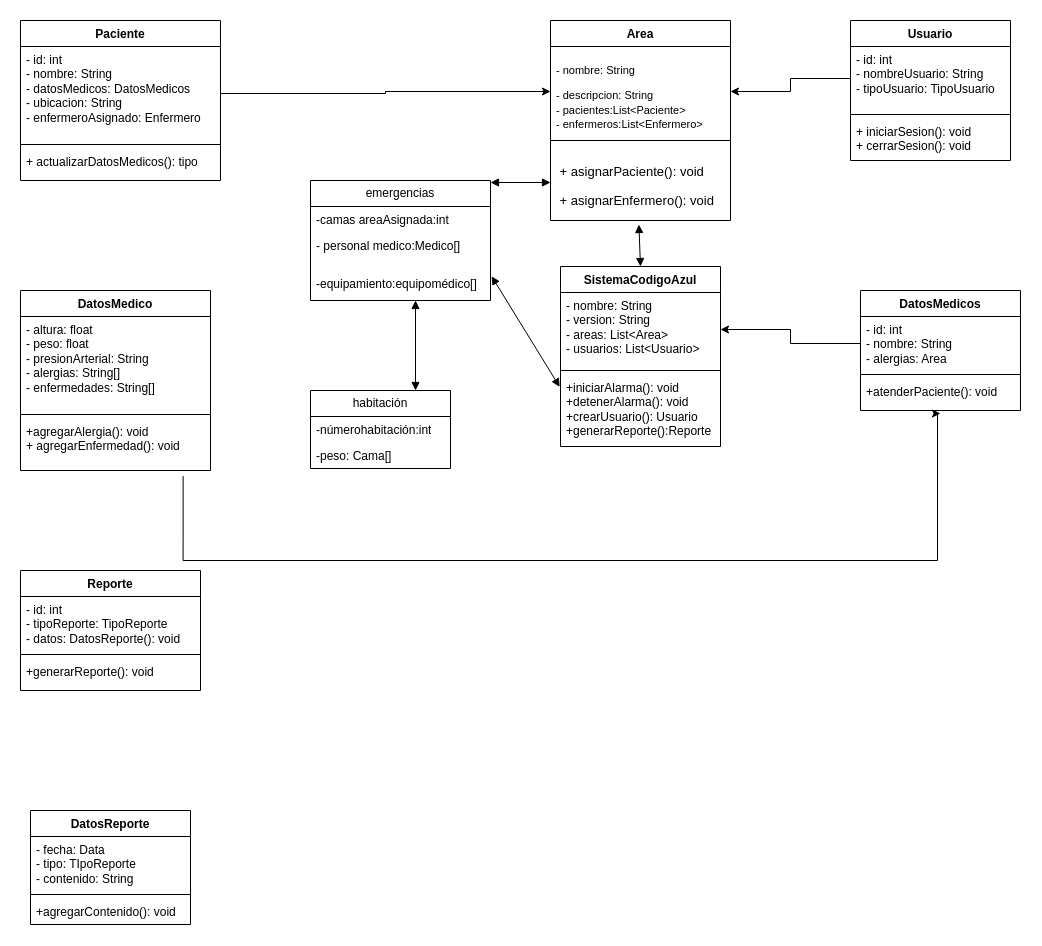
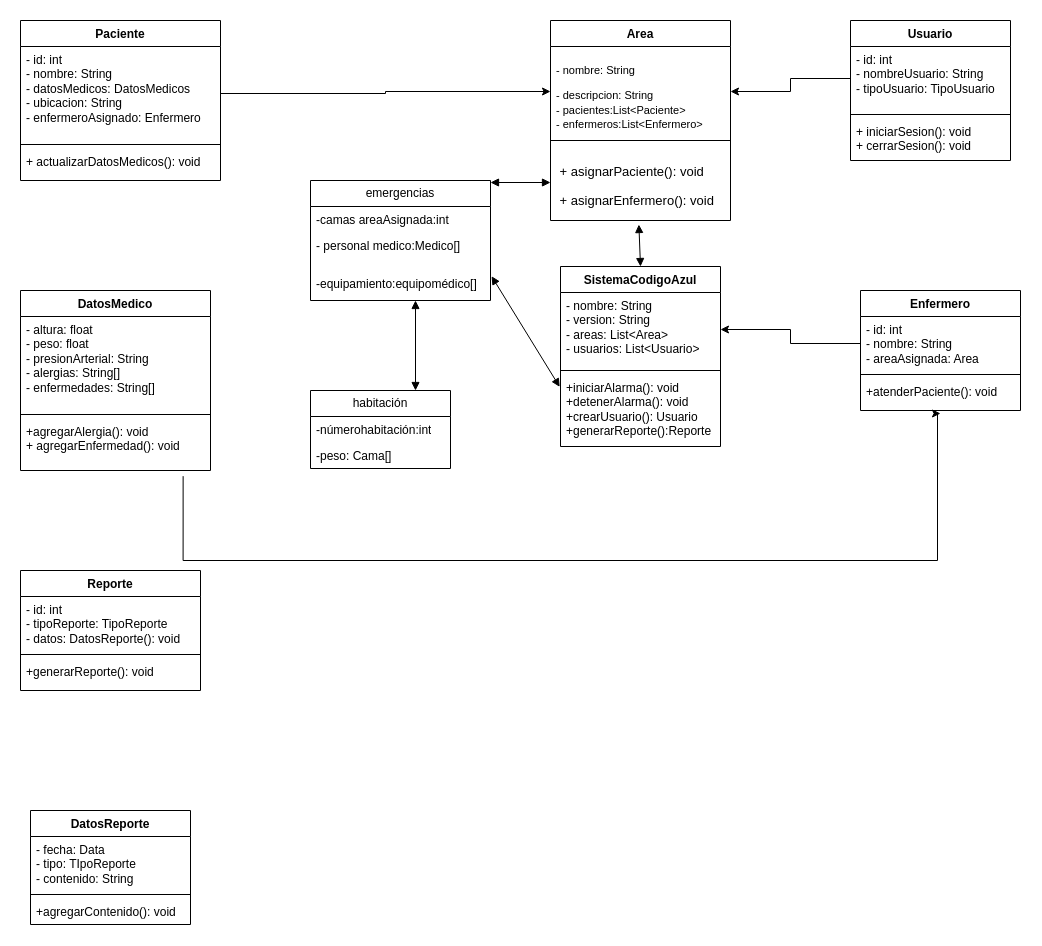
  <mxCell id="0" />
  <mxCell id="1" parent="0" />
  <mxCell id="2" value="SistemaCodigoAzul" style="swimlane;fontStyle=1;align=center;verticalAlign=top;childLayout=stackLayout;horizontal=1;startSize=26;horizontalStack=0;resizeParent=1;resizeParentMax=0;resizeLast=0;collapsible=1;marginBottom=0;whiteSpace=wrap;html=1;" parent="1" vertex="1"><mxGeometry x="560" y="266" width="160" height="180" as="geometry" /></mxCell>
  <mxCell id="3" value="- nombre: String&lt;br&gt;- version: String&lt;br&gt;- areas: List&amp;lt;Area&amp;gt;&lt;br&gt;- usuarios: List&amp;lt;Usuario&amp;gt;" style="text;strokeColor=none;fillColor=none;align=left;verticalAlign=top;spacingLeft=4;spacingRight=4;overflow=hidden;rotatable=0;points=[[0,0.5],[1,0.5]];portConstraint=eastwest;whiteSpace=wrap;html=1;" parent="2" vertex="1"><mxGeometry y="26" width="160" height="74" as="geometry" /></mxCell>
  <mxCell id="4" value="" style="line;strokeWidth=1;fillColor=none;align=left;verticalAlign=middle;spacingTop=-1;spacingLeft=3;spacingRight=3;rotatable=0;labelPosition=right;points=[];portConstraint=eastwest;strokeColor=inherit;" parent="2" vertex="1"><mxGeometry y="100" width="160" height="8" as="geometry" /></mxCell>
  <mxCell id="5" value="+iniciarAlarma(): void&lt;br&gt;+detenerAlarma(): void&lt;br&gt;+crearUsuario(): Usuario&lt;br&gt;+generarReporte():Reporte" style="text;strokeColor=none;fillColor=none;align=left;verticalAlign=top;spacingLeft=4;spacingRight=4;overflow=hidden;rotatable=0;points=[[0,0.5],[1,0.5]];portConstraint=eastwest;whiteSpace=wrap;html=1;" parent="2" vertex="1"><mxGeometry y="108" width="160" height="72" as="geometry" /></mxCell>
  <mxCell id="6" value="Area" style="swimlane;fontStyle=1;align=center;verticalAlign=top;childLayout=stackLayout;horizontal=1;startSize=26;horizontalStack=0;resizeParent=1;resizeParentMax=0;resizeLast=0;collapsible=1;marginBottom=0;whiteSpace=wrap;html=1;" parent="1" vertex="1"><mxGeometry x="550" y="20" width="180" height="200" as="geometry" /></mxCell>
  <mxCell id="7" value="&lt;p style=&quot;font-size: 11px;&quot; class=&quot;MsoNormal&quot;&gt;&lt;font style=&quot;font-size: 11px;&quot;&gt;- nombre: String&amp;nbsp; &amp;nbsp; &amp;nbsp; &amp;nbsp; &amp;nbsp; &amp;nbsp; &amp;nbsp; &amp;nbsp;&amp;nbsp;&lt;/font&gt;&lt;/p&gt;&lt;font style=&quot;font-size: 11px;&quot;&gt;&lt;span style=&quot;background-color: initial;&quot;&gt;- descripcion: String&amp;nbsp; &amp;nbsp; &amp;nbsp; &amp;nbsp; &amp;nbsp; &amp;nbsp;&lt;/span&gt;&lt;br&gt;&lt;span style=&quot;background-color: initial;&quot;&gt;- pacientes:List&amp;lt;Paciente&amp;gt;&amp;nbsp; &amp;nbsp;&amp;nbsp;&lt;/span&gt;&lt;br&gt;- enfermeros:List&amp;lt;Enfermero&amp;gt;&amp;nbsp; &amp;nbsp;&lt;/font&gt;" style="text;strokeColor=none;fillColor=none;align=left;verticalAlign=top;spacingLeft=4;spacingRight=4;overflow=hidden;rotatable=0;points=[[0,0.5],[1,0.5]];portConstraint=eastwest;whiteSpace=wrap;html=1;" parent="6" vertex="1"><mxGeometry y="26" width="180" height="90" as="geometry" /></mxCell>
  <mxCell id="8" value="" style="line;strokeWidth=1;fillColor=none;align=left;verticalAlign=middle;spacingTop=-1;spacingLeft=3;spacingRight=3;rotatable=0;labelPosition=right;points=[];portConstraint=eastwest;strokeColor=inherit;" parent="6" vertex="1"><mxGeometry y="116" width="180" height="8" as="geometry" /></mxCell>
  <mxCell id="9" value="&lt;p style=&quot;font-size: 13px;&quot; class=&quot;MsoNormal&quot;&gt;&lt;font style=&quot;font-size: 13px;&quot;&gt;&amp;nbsp;+ asignarPaciente(): void&amp;nbsp;&amp;nbsp;&amp;nbsp;&amp;nbsp;&amp;nbsp;&amp;nbsp; &lt;/font&gt;&lt;/p&gt;&lt;font style=&quot;font-size: 13px;&quot;&gt;&lt;font style=&quot;font-size: 13px;&quot;&gt;&lt;span style=&quot;background-color: initial;&quot;&gt;&amp;nbsp;+ asignarEnfermero():&amp;nbsp;&lt;/span&gt;&lt;span style=&quot;background-color: initial;&quot;&gt;void&amp;nbsp; &amp;nbsp; &amp;nbsp;&lt;/span&gt;&lt;/font&gt;&lt;span style=&quot;font-size: 11px; background-color: initial;&quot;&gt;&lt;br&gt;&lt;/span&gt;&lt;/font&gt;" style="text;strokeColor=none;fillColor=none;align=left;verticalAlign=top;spacingLeft=4;spacingRight=4;overflow=hidden;rotatable=0;points=[[0,0.5],[1,0.5]];portConstraint=eastwest;whiteSpace=wrap;html=1;" parent="6" vertex="1"><mxGeometry y="124" width="180" height="76" as="geometry" /></mxCell>
  <mxCell id="10" value="Usuario" style="swimlane;fontStyle=1;align=center;verticalAlign=top;childLayout=stackLayout;horizontal=1;startSize=26;horizontalStack=0;resizeParent=1;resizeParentMax=0;resizeLast=0;collapsible=1;marginBottom=0;whiteSpace=wrap;html=1;" parent="1" vertex="1"><mxGeometry x="850" y="20" width="160" height="140" as="geometry" /></mxCell>
  <mxCell id="11" value="- id: int&lt;br&gt;- nombreUsuario: String&lt;br&gt;- tipoUsuario: TipoUsuario" style="text;strokeColor=none;fillColor=none;align=left;verticalAlign=top;spacingLeft=4;spacingRight=4;overflow=hidden;rotatable=0;points=[[0,0.5],[1,0.5]];portConstraint=eastwest;whiteSpace=wrap;html=1;" parent="10" vertex="1"><mxGeometry y="26" width="160" height="64" as="geometry" /></mxCell>
  <mxCell id="12" value="" style="line;strokeWidth=1;fillColor=none;align=left;verticalAlign=middle;spacingTop=-1;spacingLeft=3;spacingRight=3;rotatable=0;labelPosition=right;points=[];portConstraint=eastwest;strokeColor=inherit;" parent="10" vertex="1"><mxGeometry y="90" width="160" height="8" as="geometry" /></mxCell>
  <mxCell id="13" value="+ iniciarSesion(): void&lt;br&gt;+ cerrarSesion(): void" style="text;strokeColor=none;fillColor=none;align=left;verticalAlign=top;spacingLeft=4;spacingRight=4;overflow=hidden;rotatable=0;points=[[0,0.5],[1,0.5]];portConstraint=eastwest;whiteSpace=wrap;html=1;" parent="10" vertex="1"><mxGeometry y="98" width="160" height="42" as="geometry" /></mxCell>
  <mxCell id="14" value="Paciente" style="swimlane;fontStyle=1;align=center;verticalAlign=top;childLayout=stackLayout;horizontal=1;startSize=26;horizontalStack=0;resizeParent=1;resizeParentMax=0;resizeLast=0;collapsible=1;marginBottom=0;whiteSpace=wrap;html=1;" parent="1" vertex="1"><mxGeometry x="20" y="20" width="200" height="160" as="geometry" /></mxCell>
  <mxCell id="15" value="- id: int&lt;br&gt;- nombre: String&lt;br&gt;- datosMedicos: DatosMedicos&lt;br&gt;- ubicacion: String&lt;br&gt;- enfermeroAsignado: Enfermero" style="text;strokeColor=none;fillColor=none;align=left;verticalAlign=top;spacingLeft=4;spacingRight=4;overflow=hidden;rotatable=0;points=[[0,0.5],[1,0.5]];portConstraint=eastwest;whiteSpace=wrap;html=1;" parent="14" vertex="1"><mxGeometry y="26" width="200" height="94" as="geometry" /></mxCell>
  <mxCell id="16" value="" style="line;strokeWidth=1;fillColor=none;align=left;verticalAlign=middle;spacingTop=-1;spacingLeft=3;spacingRight=3;rotatable=0;labelPosition=right;points=[];portConstraint=eastwest;strokeColor=inherit;" parent="14" vertex="1"><mxGeometry y="120" width="200" height="8" as="geometry" /></mxCell>
- <mxCell id="17" value="+ actualizarDatosMedicos(): tipo" style="text;strokeColor=none;fillColor=none;align=left;verticalAlign=top;spacingLeft=4;spacingRight=4;overflow=hidden;rotatable=0;points=[[0,0.5],[1,0.5]];portConstraint=eastwest;whiteSpace=wrap;html=1;" parent="14" vertex="1"><mxGeometry y="128" width="200" height="32" as="geometry" /></mxCell>
+ <mxCell id="17" value="+ actualizarDatosMedicos(): void" style="text;strokeColor=none;fillColor=none;align=left;verticalAlign=top;spacingLeft=4;spacingRight=4;overflow=hidden;rotatable=0;points=[[0,0.5],[1,0.5]];portConstraint=eastwest;whiteSpace=wrap;html=1;" parent="14" vertex="1"><mxGeometry y="128" width="200" height="32" as="geometry" /></mxCell>
  <mxCell id="18" value="DatosMedico" style="swimlane;fontStyle=1;align=center;verticalAlign=top;childLayout=stackLayout;horizontal=1;startSize=26;horizontalStack=0;resizeParent=1;resizeParentMax=0;resizeLast=0;collapsible=1;marginBottom=0;whiteSpace=wrap;html=1;" parent="1" vertex="1"><mxGeometry x="20" y="290" width="190" height="180" as="geometry" /></mxCell>
  <mxCell id="19" value="- altura: float&lt;br&gt;- peso: float&lt;br&gt;- presionArterial: String&lt;br&gt;- alergias: String[]&lt;br&gt;- enfermedades: String[]" style="text;strokeColor=none;fillColor=none;align=left;verticalAlign=top;spacingLeft=4;spacingRight=4;overflow=hidden;rotatable=0;points=[[0,0.5],[1,0.5]];portConstraint=eastwest;whiteSpace=wrap;html=1;" parent="18" vertex="1"><mxGeometry y="26" width="190" height="94" as="geometry" /></mxCell>
  <mxCell id="20" value="" style="line;strokeWidth=1;fillColor=none;align=left;verticalAlign=middle;spacingTop=-1;spacingLeft=3;spacingRight=3;rotatable=0;labelPosition=right;points=[];portConstraint=eastwest;strokeColor=inherit;" parent="18" vertex="1"><mxGeometry y="120" width="190" height="8" as="geometry" /></mxCell>
  <mxCell id="21" value="+agregarAlergia(): void&lt;br&gt;+ agregarEnfermedad(): void" style="text;strokeColor=none;fillColor=none;align=left;verticalAlign=top;spacingLeft=4;spacingRight=4;overflow=hidden;rotatable=0;points=[[0,0.5],[1,0.5]];portConstraint=eastwest;whiteSpace=wrap;html=1;" parent="18" vertex="1"><mxGeometry y="128" width="190" height="52" as="geometry" /></mxCell>
- <mxCell id="22" value="DatosMedicos" style="swimlane;fontStyle=1;align=center;verticalAlign=top;childLayout=stackLayout;horizontal=1;startSize=26;horizontalStack=0;resizeParent=1;resizeParentMax=0;resizeLast=0;collapsible=1;marginBottom=0;whiteSpace=wrap;html=1;" parent="1" vertex="1"><mxGeometry x="860" y="290" width="160" height="120" as="geometry" /></mxCell>
- <mxCell id="23" value="- id: int&lt;br&gt;- nombre: String&lt;br&gt;- alergias: Area" style="text;strokeColor=none;fillColor=none;align=left;verticalAlign=top;spacingLeft=4;spacingRight=4;overflow=hidden;rotatable=0;points=[[0,0.5],[1,0.5]];portConstraint=eastwest;whiteSpace=wrap;html=1;" parent="22" vertex="1"><mxGeometry y="26" width="160" height="54" as="geometry" /></mxCell>
+ <mxCell id="22" value="Enfermero" style="swimlane;fontStyle=1;align=center;verticalAlign=top;childLayout=stackLayout;horizontal=1;startSize=26;horizontalStack=0;resizeParent=1;resizeParentMax=0;resizeLast=0;collapsible=1;marginBottom=0;whiteSpace=wrap;html=1;" parent="1" vertex="1"><mxGeometry x="860" y="290" width="160" height="120" as="geometry" /></mxCell>
+ <mxCell id="23" value="- id: int&lt;br&gt;- nombre: String&lt;br&gt;- areaAsignada: Area" style="text;strokeColor=none;fillColor=none;align=left;verticalAlign=top;spacingLeft=4;spacingRight=4;overflow=hidden;rotatable=0;points=[[0,0.5],[1,0.5]];portConstraint=eastwest;whiteSpace=wrap;html=1;" parent="22" vertex="1"><mxGeometry y="26" width="160" height="54" as="geometry" /></mxCell>
  <mxCell id="24" value="" style="line;strokeWidth=1;fillColor=none;align=left;verticalAlign=middle;spacingTop=-1;spacingLeft=3;spacingRight=3;rotatable=0;labelPosition=right;points=[];portConstraint=eastwest;strokeColor=inherit;" parent="22" vertex="1"><mxGeometry y="80" width="160" height="8" as="geometry" /></mxCell>
  <mxCell id="25" value="+atenderPaciente(): void" style="text;strokeColor=none;fillColor=none;align=left;verticalAlign=top;spacingLeft=4;spacingRight=4;overflow=hidden;rotatable=0;points=[[0,0.5],[1,0.5]];portConstraint=eastwest;whiteSpace=wrap;html=1;" parent="22" vertex="1"><mxGeometry y="88" width="160" height="32" as="geometry" /></mxCell>
  <mxCell id="26" style="edgeStyle=orthogonalEdgeStyle;rounded=0;orthogonalLoop=1;jettySize=auto;html=1;exitX=0.856;exitY=1.109;exitDx=0;exitDy=0;exitPerimeter=0;entryX=0.5;entryY=1.094;entryDx=0;entryDy=0;entryPerimeter=0;" edge="1" parent="1" source="21" target="25"><mxGeometry relative="1" as="geometry"><mxPoint x="936.96" y="460" as="targetPoint" /><mxPoint x="210" y="527.748" as="sourcePoint" /><Array as="points"><mxPoint x="183" y="560" /><mxPoint x="937" y="560" /><mxPoint x="937" y="413" /></Array></mxGeometry></mxCell>
  <mxCell id="27" value="Reporte" style="swimlane;fontStyle=1;align=center;verticalAlign=top;childLayout=stackLayout;horizontal=1;startSize=26;horizontalStack=0;resizeParent=1;resizeParentMax=0;resizeLast=0;collapsible=1;marginBottom=0;whiteSpace=wrap;html=1;" parent="1" vertex="1"><mxGeometry x="20" y="570" width="180" height="120" as="geometry" /></mxCell>
  <mxCell id="28" value="- id: int&lt;br&gt;- tipoReporte: TipoReporte&lt;br&gt;- datos: DatosReporte(): void" style="text;strokeColor=none;fillColor=none;align=left;verticalAlign=top;spacingLeft=4;spacingRight=4;overflow=hidden;rotatable=0;points=[[0,0.5],[1,0.5]];portConstraint=eastwest;whiteSpace=wrap;html=1;" parent="27" vertex="1"><mxGeometry y="26" width="180" height="54" as="geometry" /></mxCell>
  <mxCell id="29" value="" style="line;strokeWidth=1;fillColor=none;align=left;verticalAlign=middle;spacingTop=-1;spacingLeft=3;spacingRight=3;rotatable=0;labelPosition=right;points=[];portConstraint=eastwest;strokeColor=inherit;" parent="27" vertex="1"><mxGeometry y="80" width="180" height="8" as="geometry" /></mxCell>
  <mxCell id="30" value="+generarReporte(): void" style="text;strokeColor=none;fillColor=none;align=left;verticalAlign=top;spacingLeft=4;spacingRight=4;overflow=hidden;rotatable=0;points=[[0,0.5],[1,0.5]];portConstraint=eastwest;whiteSpace=wrap;html=1;" parent="27" vertex="1"><mxGeometry y="88" width="180" height="32" as="geometry" /></mxCell>
  <mxCell id="31" value="DatosReporte" style="swimlane;fontStyle=1;align=center;verticalAlign=top;childLayout=stackLayout;horizontal=1;startSize=26;horizontalStack=0;resizeParent=1;resizeParentMax=0;resizeLast=0;collapsible=1;marginBottom=0;whiteSpace=wrap;html=1;" parent="1" vertex="1"><mxGeometry x="30" y="810" width="160" height="114" as="geometry" /></mxCell>
  <mxCell id="32" value="- fecha: Data&lt;br&gt;- tipo: TIpoReporte&lt;br&gt;- contenido: String" style="text;strokeColor=none;fillColor=none;align=left;verticalAlign=top;spacingLeft=4;spacingRight=4;overflow=hidden;rotatable=0;points=[[0,0.5],[1,0.5]];portConstraint=eastwest;whiteSpace=wrap;html=1;" parent="31" vertex="1"><mxGeometry y="26" width="160" height="54" as="geometry" /></mxCell>
  <mxCell id="33" value="" style="line;strokeWidth=1;fillColor=none;align=left;verticalAlign=middle;spacingTop=-1;spacingLeft=3;spacingRight=3;rotatable=0;labelPosition=right;points=[];portConstraint=eastwest;strokeColor=inherit;" parent="31" vertex="1"><mxGeometry y="80" width="160" height="8" as="geometry" /></mxCell>
  <mxCell id="34" value="+agregarContenido(): void" style="text;strokeColor=none;fillColor=none;align=left;verticalAlign=top;spacingLeft=4;spacingRight=4;overflow=hidden;rotatable=0;points=[[0,0.5],[1,0.5]];portConstraint=eastwest;whiteSpace=wrap;html=1;" parent="31" vertex="1"><mxGeometry y="88" width="160" height="26" as="geometry" /></mxCell>
  <mxCell id="35" value="" style="endArrow=block;startArrow=block;endFill=1;startFill=1;html=1;rounded=0;exitX=0.491;exitY=1.053;exitDx=0;exitDy=0;exitPerimeter=0;entryX=0.5;entryY=0;entryDx=0;entryDy=0;" parent="1" source="9" target="2" edge="1"><mxGeometry width="160" relative="1" as="geometry"><mxPoint x="400" y="349.44" as="sourcePoint" /><mxPoint x="560" y="349.44" as="targetPoint" /></mxGeometry></mxCell>
  <mxCell id="36" style="edgeStyle=orthogonalEdgeStyle;rounded=0;orthogonalLoop=1;jettySize=auto;html=1;exitX=1;exitY=0.5;exitDx=0;exitDy=0;entryX=0;entryY=0.5;entryDx=0;entryDy=0;" parent="1" source="15" target="7" edge="1"><mxGeometry relative="1" as="geometry" /></mxCell>
  <mxCell id="37" style="edgeStyle=orthogonalEdgeStyle;rounded=0;orthogonalLoop=1;jettySize=auto;html=1;exitX=0;exitY=0.5;exitDx=0;exitDy=0;entryX=1;entryY=0.5;entryDx=0;entryDy=0;" parent="1" source="11" target="7" edge="1"><mxGeometry relative="1" as="geometry" /></mxCell>
  <mxCell id="38" style="edgeStyle=orthogonalEdgeStyle;rounded=0;orthogonalLoop=1;jettySize=auto;html=1;entryX=1;entryY=0.5;entryDx=0;entryDy=0;" edge="1" parent="1" source="23" target="3"><mxGeometry relative="1" as="geometry"><mxPoint x="780" y="370" as="targetPoint" /></mxGeometry></mxCell>
  <mxCell id="39" value="emergencias" style="swimlane;fontStyle=0;childLayout=stackLayout;horizontal=1;startSize=26;fillColor=none;horizontalStack=0;resizeParent=1;resizeParentMax=0;resizeLast=0;collapsible=1;marginBottom=0;whiteSpace=wrap;html=1;" vertex="1" parent="1"><mxGeometry x="310" y="180" width="180" height="120" as="geometry" /></mxCell>
  <mxCell id="40" value="-camas areaAsignada:int" style="text;strokeColor=none;fillColor=none;align=left;verticalAlign=top;spacingLeft=4;spacingRight=4;overflow=hidden;rotatable=0;points=[[0,0.5],[1,0.5]];portConstraint=eastwest;whiteSpace=wrap;html=1;" vertex="1" parent="39"><mxGeometry y="26" width="180" height="26" as="geometry" /></mxCell>
  <mxCell id="41" value="- personal medico:Medico[]" style="text;strokeColor=none;fillColor=none;align=left;verticalAlign=top;spacingLeft=4;spacingRight=4;overflow=hidden;rotatable=0;points=[[0,0.5],[1,0.5]];portConstraint=eastwest;whiteSpace=wrap;html=1;" vertex="1" parent="39"><mxGeometry y="52" width="180" height="38" as="geometry" /></mxCell>
  <mxCell id="42" value="-equipamiento:equipomédico[]" style="text;strokeColor=none;fillColor=none;align=left;verticalAlign=top;spacingLeft=4;spacingRight=4;overflow=hidden;rotatable=0;points=[[0,0.5],[1,0.5]];portConstraint=eastwest;whiteSpace=wrap;html=1;" vertex="1" parent="39"><mxGeometry y="90" width="180" height="30" as="geometry" /></mxCell>
  <mxCell id="43" value="" style="endArrow=block;startArrow=block;endFill=1;startFill=1;html=1;rounded=0;entryX=-0.005;entryY=0.172;entryDx=0;entryDy=0;entryPerimeter=0;exitX=1.006;exitY=0.191;exitDx=0;exitDy=0;exitPerimeter=0;" edge="1" parent="1" source="42" target="5"><mxGeometry width="160" relative="1" as="geometry"><mxPoint x="420" y="480" as="sourcePoint" /><mxPoint x="580" y="480" as="targetPoint" /></mxGeometry></mxCell>
  <mxCell id="44" value="" style="endArrow=block;startArrow=block;endFill=1;startFill=1;html=1;rounded=0;entryX=0;entryY=0.5;entryDx=0;entryDy=0;" edge="1" parent="1" target="9"><mxGeometry width="160" relative="1" as="geometry"><mxPoint x="490" y="182" as="sourcePoint" /><mxPoint x="569" y="394" as="targetPoint" /><Array as="points" /></mxGeometry></mxCell>
  <mxCell id="45" value="habitación" style="swimlane;fontStyle=0;childLayout=stackLayout;horizontal=1;startSize=26;fillColor=none;horizontalStack=0;resizeParent=1;resizeParentMax=0;resizeLast=0;collapsible=1;marginBottom=0;whiteSpace=wrap;html=1;" vertex="1" parent="1"><mxGeometry x="310" y="390" width="140" height="78" as="geometry" /></mxCell>
  <mxCell id="46" value="-númerohabitación:int" style="text;strokeColor=none;fillColor=none;align=left;verticalAlign=top;spacingLeft=4;spacingRight=4;overflow=hidden;rotatable=0;points=[[0,0.5],[1,0.5]];portConstraint=eastwest;whiteSpace=wrap;html=1;" vertex="1" parent="45"><mxGeometry y="26" width="140" height="26" as="geometry" /></mxCell>
  <mxCell id="47" value="-peso: Cama[]" style="text;strokeColor=none;fillColor=none;align=left;verticalAlign=top;spacingLeft=4;spacingRight=4;overflow=hidden;rotatable=0;points=[[0,0.5],[1,0.5]];portConstraint=eastwest;whiteSpace=wrap;html=1;" vertex="1" parent="45"><mxGeometry y="52" width="140" height="26" as="geometry" /></mxCell>
  <mxCell id="48" value="" style="endArrow=block;startArrow=block;endFill=1;startFill=1;html=1;rounded=0;entryX=0.75;entryY=0;entryDx=0;entryDy=0;" edge="1" parent="1" target="45"><mxGeometry width="160" relative="1" as="geometry"><mxPoint x="415" y="300" as="sourcePoint" /><mxPoint x="569" y="394" as="targetPoint" /><Array as="points" /></mxGeometry></mxCell>
